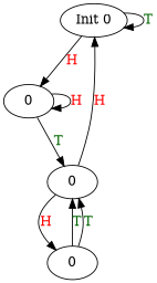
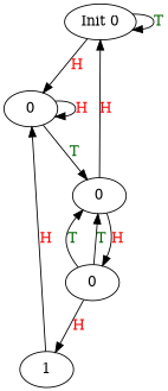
  digraph {
    edge [fontcolor=red]
    n1 [label="Init 0"]
    n2 [label=0]
    n3 [label=0]
    n4 [label=0]
+   n5 [label=1]
    n1 -> n1 [fontcolor=darkgreen label=T]
    n1 -> n2 [label=H]
    n2 -> n2 [label=H]
    n2 -> n3 [fontcolor=darkgreen label=T]
    n3 -> n1 [label=H]
    n3 -> n4 [label=H]
    n4 -> n3 [fontcolor=darkgreen label=T]
    n4 -> n3 [fontcolor=darkgreen label=T]
+   n4 -> n5 [label=H]
+   n5 -> n2 [label=H]
  }
